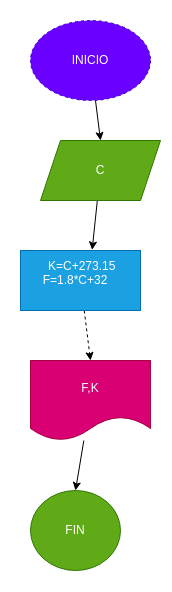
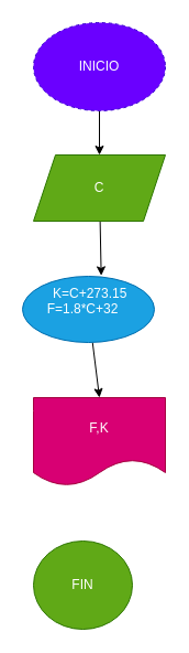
  <mxCell id="0" />
  <mxCell id="1" parent="0" />
  <mxCell id="2" style="edgeStyle=none;html=1;entryX=0.5;entryY=0;entryDx=0;entryDy=0;" edge="1" parent="1" source="3" target="5"><mxGeometry relative="1" as="geometry" /></mxCell>
  <mxCell id="3" value="INICIO" style="ellipse;whiteSpace=wrap;html=1;fillColor=#6a00ff;fontColor=#ffffff;strokeColor=#3700CC;dashed=1;" vertex="1" parent="1"><mxGeometry x="30" y="20" width="120" height="80" as="geometry" /></mxCell>
  <mxCell id="4" style="edgeStyle=none;html=1;entryX=0.597;entryY=-0.01;entryDx=0;entryDy=0;entryPerimeter=0;" edge="1" parent="1" source="5" target="7"><mxGeometry relative="1" as="geometry" /></mxCell>
- <mxCell id="5" value="C" style="shape=parallelogram;perimeter=parallelogramPerimeter;whiteSpace=wrap;html=1;fixedSize=1;fillColor=#60a917;fontColor=#ffffff;strokeColor=#2D7600;" vertex="1" parent="1"><mxGeometry x="40" y="140" width="120" height="60" as="geometry" /></mxCell>
- <mxCell id="6" style="edgeStyle=none;html=1;entryX=0.5;entryY=0;entryDx=0;entryDy=0;dashed=1;" edge="1" parent="1" source="7" target="9"><mxGeometry relative="1" as="geometry" /></mxCell>
- <mxCell id="7" value="&amp;nbsp; &amp;nbsp; &amp;nbsp; &amp;nbsp; K=C+273.15&amp;nbsp; &amp;nbsp; &amp;nbsp; &amp;nbsp; &amp;nbsp; &amp;nbsp; &amp;nbsp; F=1.8*C+32&amp;nbsp; &amp;nbsp; &amp;nbsp; &amp;nbsp; &amp;nbsp; &amp;nbsp; &amp;nbsp;&amp;nbsp;&lt;br&gt;" style="rounded=0;whiteSpace=wrap;html=1;fillColor=#1ba1e2;fontColor=#ffffff;strokeColor=#006EAF;" vertex="1" parent="1"><mxGeometry x="20" y="250" width="120" height="60" as="geometry" /></mxCell>
- <mxCell id="8" style="edgeStyle=none;html=1;entryX=0.5;entryY=0;entryDx=0;entryDy=0;" edge="1" parent="1" source="9" target="10"><mxGeometry relative="1" as="geometry" /></mxCell>
+ <mxCell id="5" value="C" style="shape=parallelogram;perimeter=parallelogramPerimeter;whiteSpace=wrap;html=1;fixedSize=1;fillColor=#60a917;fontColor=#ffffff;strokeColor=#2D7600;" vertex="1" parent="1"><mxGeometry x="30" y="140" width="120" height="60" as="geometry" /></mxCell>
+ <mxCell id="6" style="edgeStyle=none;html=1;entryX=0.5;entryY=0;entryDx=0;entryDy=0;" edge="1" parent="1" source="7" target="9"><mxGeometry relative="1" as="geometry" /></mxCell>
+ <mxCell id="7" value="&amp;nbsp; &amp;nbsp; &amp;nbsp; &amp;nbsp; K=C+273.15&amp;nbsp; &amp;nbsp; &amp;nbsp; &amp;nbsp; &amp;nbsp; &amp;nbsp; &amp;nbsp; F=1.8*C+32&amp;nbsp; &amp;nbsp; &amp;nbsp; &amp;nbsp; &amp;nbsp; &amp;nbsp; &amp;nbsp;&amp;nbsp;&lt;br&gt;" style="ellipse;whiteSpace=wrap;html=1;fillColor=#1ba1e2;fontColor=#ffffff;strokeColor=#006EAF;" vertex="1" parent="1"><mxGeometry x="20" y="250" width="120" height="60" as="geometry" /></mxCell>
  <mxCell id="9" value="F,K" style="shape=document;whiteSpace=wrap;html=1;boundedLbl=1;fillColor=#d80073;fontColor=#ffffff;strokeColor=#A50040;" vertex="1" parent="1"><mxGeometry x="30" y="360" width="120" height="80" as="geometry" /></mxCell>
  <mxCell id="10" value="FIN" style="ellipse;whiteSpace=wrap;html=1;fillColor=#60a917;fontColor=#ffffff;strokeColor=#2D7600;" vertex="1" parent="1"><mxGeometry x="30" y="490" width="90" height="80" as="geometry" /></mxCell>
